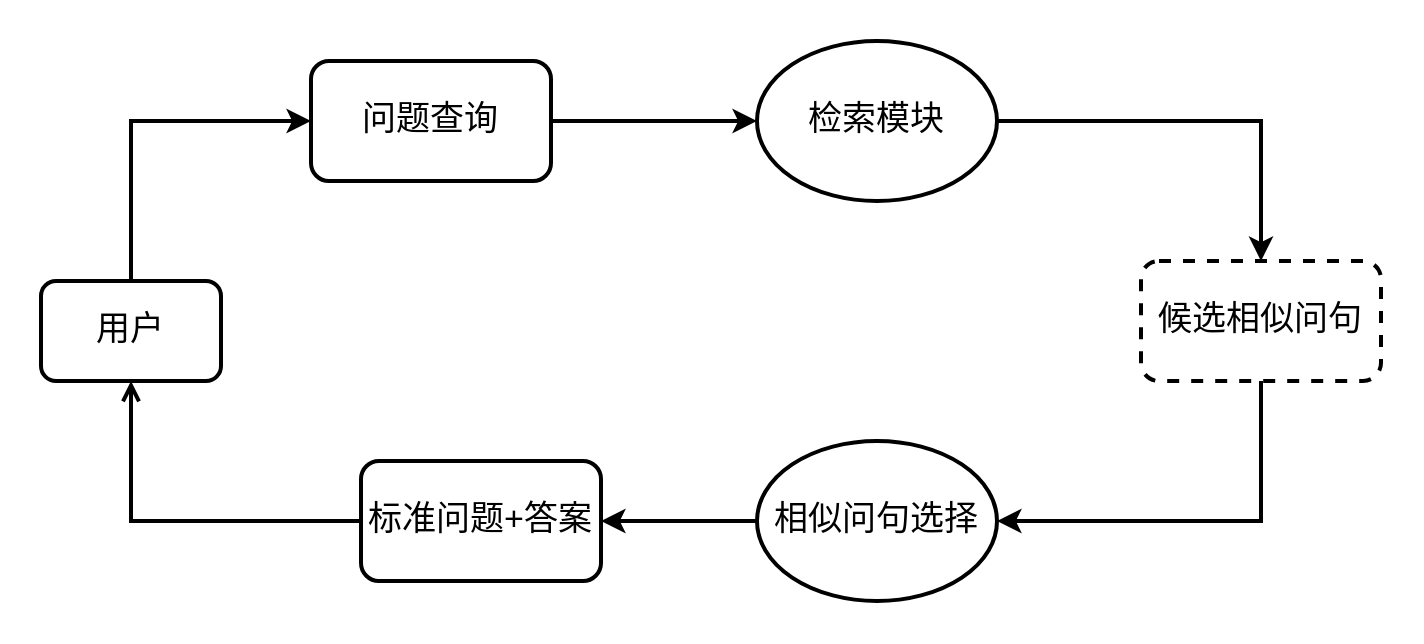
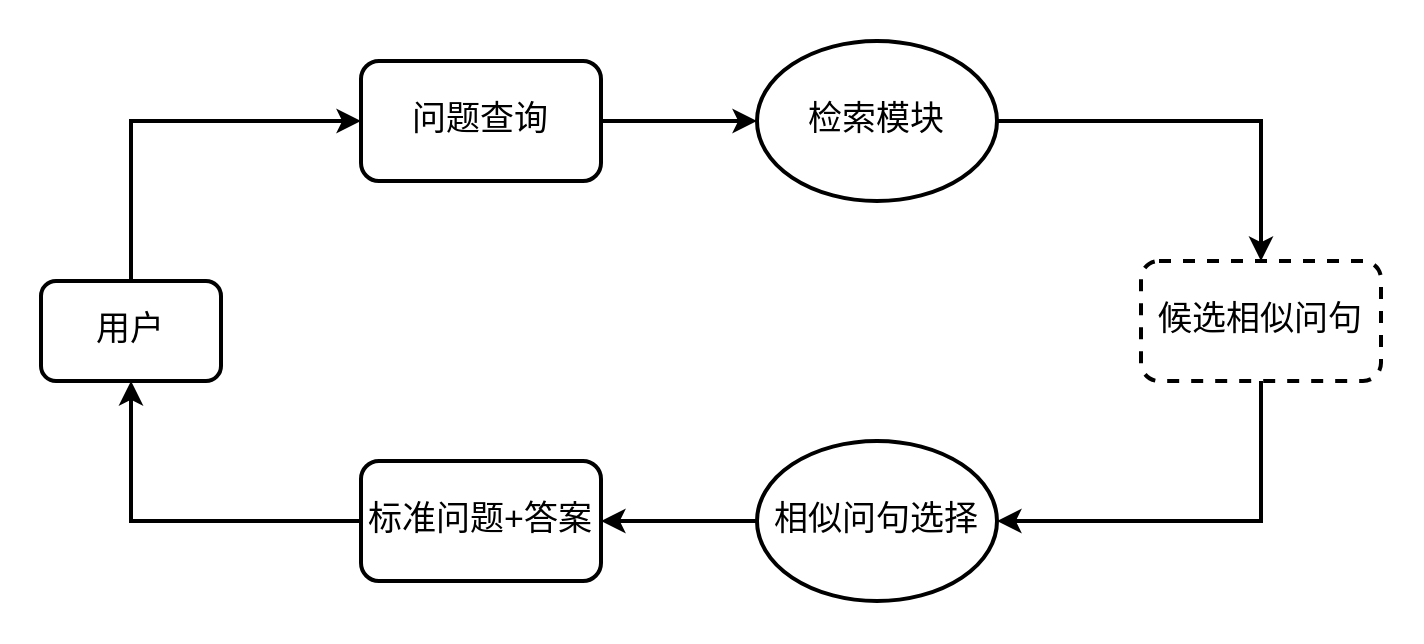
  <mxCell id="0" />
  <mxCell id="1" parent="0" />
  <mxCell id="2" style="edgeStyle=orthogonalEdgeStyle;rounded=0;orthogonalLoop=1;jettySize=auto;html=1;exitX=0.5;exitY=0;exitDx=0;exitDy=0;entryX=0;entryY=0.5;entryDx=0;entryDy=0;strokeWidth=2;fontSize=17;" edge="1" parent="1" source="3" target="5"><mxGeometry relative="1" as="geometry" /></mxCell>
  <mxCell id="3" value="用户" style="rounded=1;whiteSpace=wrap;html=1;fontSize=17;glass=0;strokeWidth=2;shadow=0;" parent="1" vertex="1"><mxGeometry x="20" y="140" width="90" height="50" as="geometry" /></mxCell>
  <mxCell id="4" style="edgeStyle=orthogonalEdgeStyle;rounded=0;orthogonalLoop=1;jettySize=auto;html=1;exitX=1;exitY=0.5;exitDx=0;exitDy=0;entryX=0;entryY=0.5;entryDx=0;entryDy=0;strokeWidth=2;fontSize=17;" edge="1" parent="1" source="5" target="9"><mxGeometry relative="1" as="geometry" /></mxCell>
- <mxCell id="5" value="问题查询" style="rounded=1;whiteSpace=wrap;html=1;strokeWidth=2;fontSize=17;" vertex="1" parent="1"><mxGeometry x="155" y="30" width="120" height="60" as="geometry" /></mxCell>
- <mxCell id="6" style="edgeStyle=orthogonalEdgeStyle;rounded=0;orthogonalLoop=1;jettySize=auto;html=1;entryX=0.5;entryY=1;entryDx=0;entryDy=0;strokeWidth=2;fontSize=17;endArrow=open;" edge="1" parent="1" source="7" target="3"><mxGeometry relative="1" as="geometry" /></mxCell>
+ <mxCell id="5" value="问题查询" style="rounded=1;whiteSpace=wrap;html=1;strokeWidth=2;fontSize=17;" vertex="1" parent="1"><mxGeometry x="180" y="30" width="120" height="60" as="geometry" /></mxCell>
+ <mxCell id="6" style="edgeStyle=orthogonalEdgeStyle;rounded=0;orthogonalLoop=1;jettySize=auto;html=1;entryX=0.5;entryY=1;entryDx=0;entryDy=0;strokeWidth=2;fontSize=17;" edge="1" parent="1" source="7" target="3"><mxGeometry relative="1" as="geometry" /></mxCell>
  <mxCell id="7" value="标准问题+答案" style="rounded=1;whiteSpace=wrap;html=1;strokeWidth=2;fontSize=17;" vertex="1" parent="1"><mxGeometry x="180" y="230" width="120" height="60" as="geometry" /></mxCell>
  <mxCell id="8" style="edgeStyle=orthogonalEdgeStyle;rounded=0;orthogonalLoop=1;jettySize=auto;html=1;exitX=1;exitY=0.5;exitDx=0;exitDy=0;entryX=0.5;entryY=0;entryDx=0;entryDy=0;strokeWidth=2;fontSize=17;" edge="1" parent="1" source="9" target="13"><mxGeometry relative="1" as="geometry" /></mxCell>
  <mxCell id="9" value="检索模块" style="ellipse;whiteSpace=wrap;html=1;strokeWidth=2;fontSize=17;" vertex="1" parent="1"><mxGeometry x="378" y="20" width="120" height="80" as="geometry" /></mxCell>
  <mxCell id="10" style="edgeStyle=orthogonalEdgeStyle;rounded=0;orthogonalLoop=1;jettySize=auto;html=1;exitX=0;exitY=0.5;exitDx=0;exitDy=0;entryX=1;entryY=0.5;entryDx=0;entryDy=0;strokeWidth=2;fontSize=17;" edge="1" parent="1" source="11" target="7"><mxGeometry relative="1" as="geometry" /></mxCell>
  <mxCell id="11" value="相似问句选择" style="ellipse;whiteSpace=wrap;html=1;strokeWidth=2;fontSize=17;" vertex="1" parent="1"><mxGeometry x="378" y="220" width="120" height="80" as="geometry" /></mxCell>
  <mxCell id="12" style="edgeStyle=orthogonalEdgeStyle;rounded=0;orthogonalLoop=1;jettySize=auto;html=1;exitX=0.5;exitY=1;exitDx=0;exitDy=0;entryX=1;entryY=0.5;entryDx=0;entryDy=0;strokeWidth=2;fontSize=17;" edge="1" parent="1" source="13" target="11"><mxGeometry relative="1" as="geometry" /></mxCell>
  <mxCell id="13" value="候选相似问句" style="rounded=1;whiteSpace=wrap;html=1;strokeWidth=2;fontSize=17;dashed=1;" vertex="1" parent="1"><mxGeometry x="570" y="130" width="120" height="60" as="geometry" /></mxCell>
